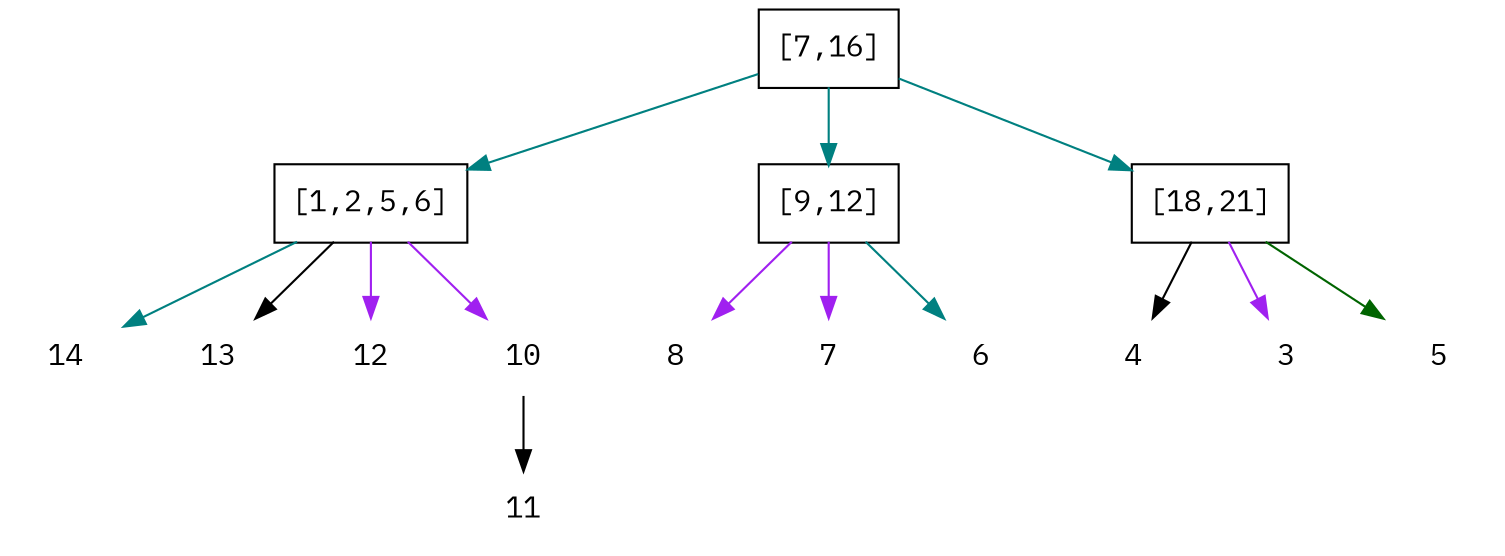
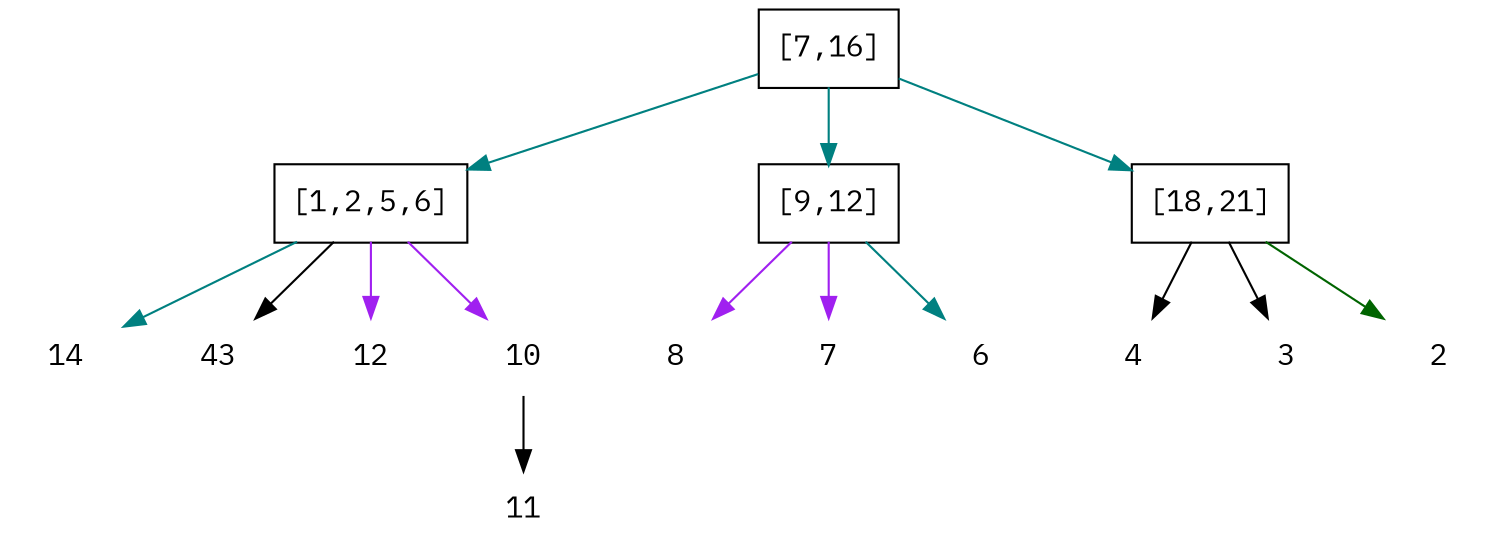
  digraph {
    fontname="IBM Plex Mono"
    ranksep=0.5
    node [fontname="IBM Plex Mono" shape=plaintext]
    edge [color=teal fontname="IBM Plex Mono"]
    n1 [label="{{[7,16]}}" shape=record]
    n2 [label="{{[1,2,5,6]}}" shape=record]
    n3 [label="{{[9,12]}}" shape=record]
    n4 [label="{{[18,21]}}" shape=record]
    14
-   13
+   13 [label=43]
    12
    10
    8
    7
    6
    4
    3
-   2 [label=5]
+   2
    11
    n1 -> n2
    n1 -> n3
    n1 -> n4
    n2 -> 14
    n2 -> 13 [color=black]
    n2 -> 12 [color=purple]
    n2 -> 10 [color=purple]
    n3 -> 8 [color=purple]
    n3 -> 7 [color=purple]
    n3 -> 6
    n4 -> 4 [color=black]
-   n4 -> 3 [color=purple]
+   n4 -> 3 [color=black]
    n4 -> 2 [color=darkgreen]
    10 -> 11 [color=black]
  }
